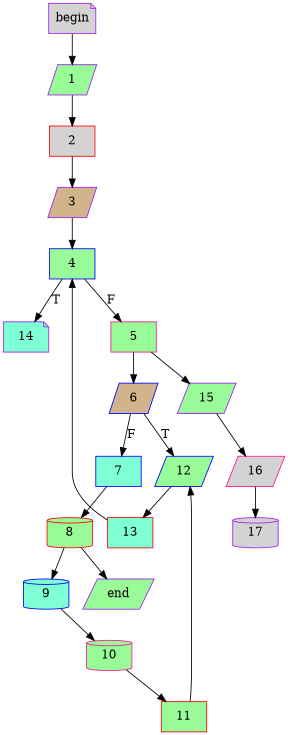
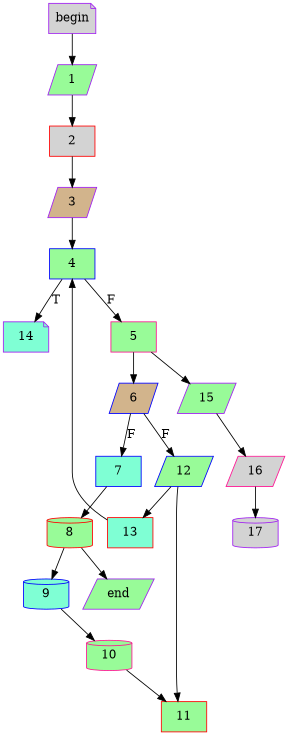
  digraph {
    node [color=purple fillcolor=palegreen shape=parallelogram style=filled]
    begin [fillcolor=lightgrey shape=note]
    1
    2 [color=red fillcolor=lightgrey shape=box]
    3 [fillcolor=tan]
    4 [color=blue shape=box]
    14 [fillcolor=aquamarine shape=note]
    5 [color=deeppink shape=box]
    15
    6 [color=blue fillcolor=tan]
    16 [color=deeppink fillcolor=lightgrey]
    12 [color=blue]
    7 [color=blue fillcolor=aquamarine shape=box]
    13 [color=red fillcolor=aquamarine shape=box]
    8 [color=red shape=cylinder]
    end
    9 [color=blue fillcolor=aquamarine shape=cylinder]
    10 [color=deeppink shape=cylinder]
    11 [color=red shape=box]
    17 [fillcolor=lightgrey shape=cylinder]
    begin -> 1
    1 -> 2
    2 -> 3
    3 -> 4
    4 -> 14 [label=T]
    4 -> 5 [label=F]
    5 -> 15
    5 -> 6
    15 -> 16
-   6 -> 12 [label=T]
+   6 -> 12 [label=F]
    6 -> 7 [label=F]
    16 -> 17
    12 -> 13
    7 -> 8
    13 -> 4
    8 -> end
    8 -> 9
    9 -> 10
    10 -> 11
-   11 -> 12
+   12 -> 11
  }
